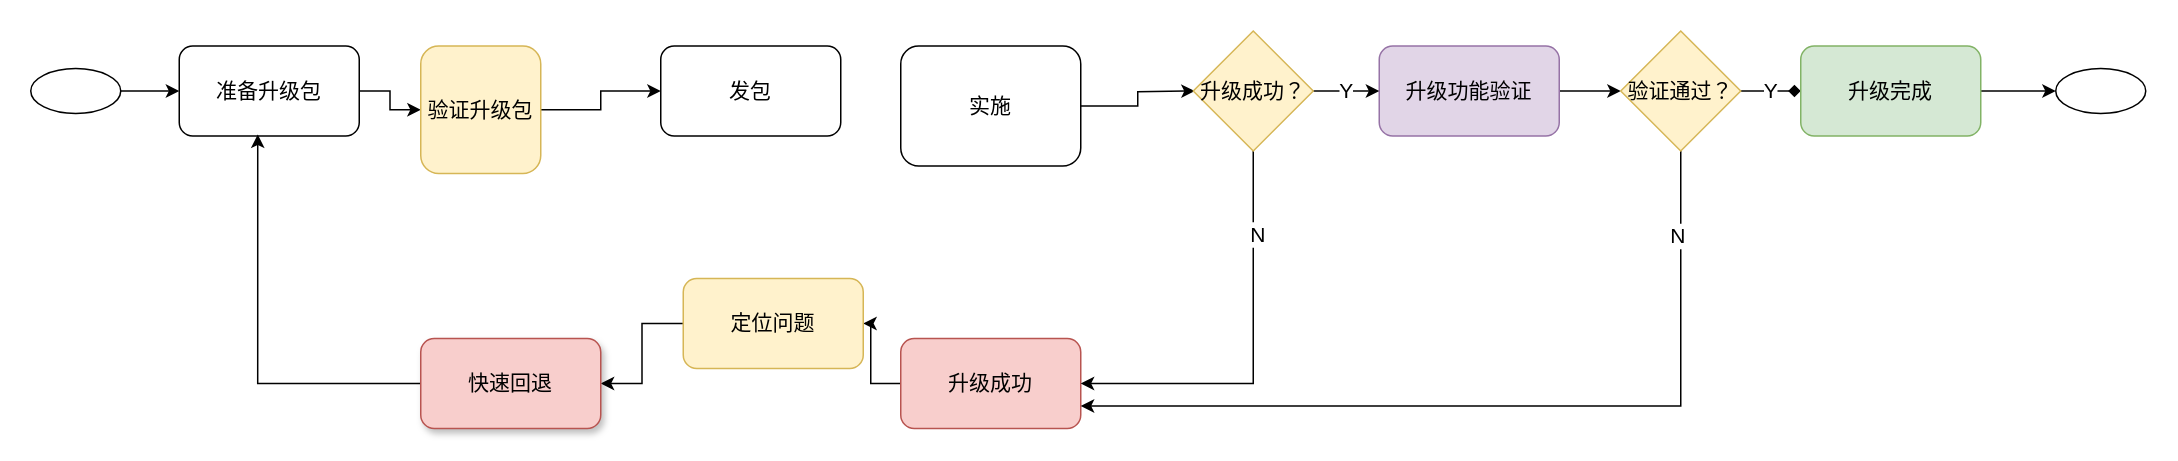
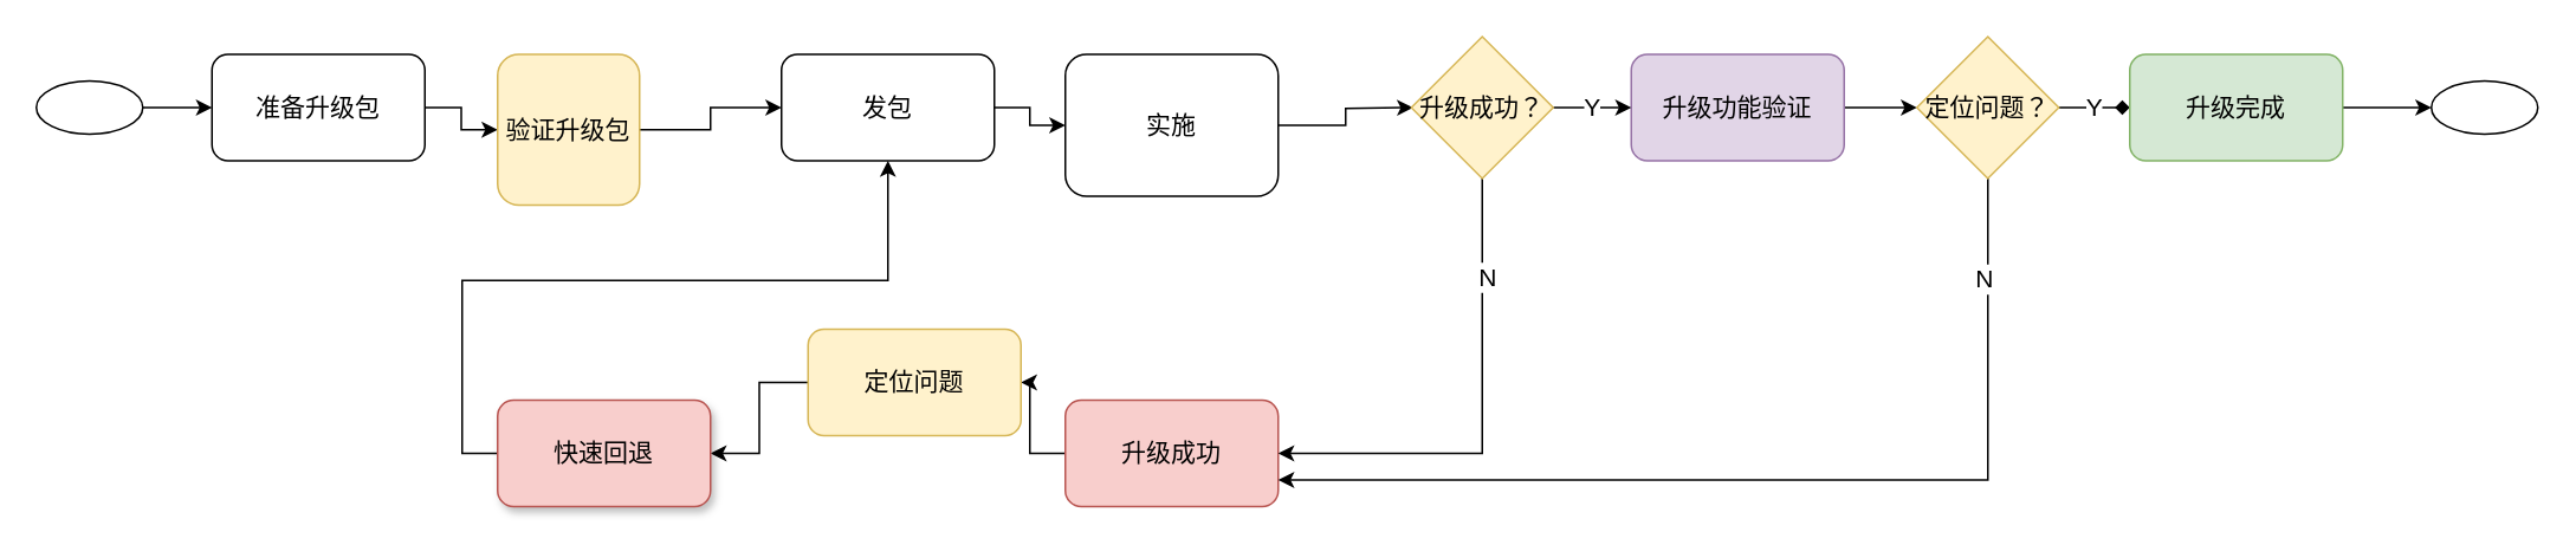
  <mxCell id="0" />
  <mxCell id="1" parent="0" />
  <mxCell id="2" value="" style="edgeStyle=orthogonalEdgeStyle;rounded=0;orthogonalLoop=1;jettySize=auto;html=1;fontSize=14;" parent="1" source="3" target="5" edge="1"><mxGeometry relative="1" as="geometry" /></mxCell>
  <mxCell id="3" value="" style="ellipse;whiteSpace=wrap;html=1;" parent="1" vertex="1"><mxGeometry x="20" y="45" width="60" height="30" as="geometry" /></mxCell>
  <mxCell id="4" value="" style="edgeStyle=orthogonalEdgeStyle;rounded=0;orthogonalLoop=1;jettySize=auto;html=1;fontSize=14;" parent="1" source="5" target="7" edge="1"><mxGeometry relative="1" as="geometry" /></mxCell>
  <mxCell id="5" value="准备升级包" style="rounded=1;whiteSpace=wrap;html=1;fontSize=14;" parent="1" vertex="1"><mxGeometry x="119" y="30" width="120" height="60" as="geometry" /></mxCell>
  <mxCell id="6" style="edgeStyle=orthogonalEdgeStyle;rounded=0;orthogonalLoop=1;jettySize=auto;html=1;exitX=1;exitY=0.5;exitDx=0;exitDy=0;entryX=0;entryY=0.5;entryDx=0;entryDy=0;fontSize=14;" parent="1" source="7" target="9" edge="1"><mxGeometry relative="1" as="geometry" /></mxCell>
  <mxCell id="7" value="验证升级包" style="rounded=1;whiteSpace=wrap;html=1;fontSize=14;fillColor=#fff2cc;strokeColor=#d6b656;" parent="1" vertex="1"><mxGeometry x="280" y="30" width="80" height="85" as="geometry" /></mxCell>
+ <mxCell id="8" style="edgeStyle=orthogonalEdgeStyle;rounded=0;orthogonalLoop=1;jettySize=auto;html=1;exitX=1;exitY=0.5;exitDx=0;exitDy=0;entryX=0;entryY=0.5;entryDx=0;entryDy=0;fontSize=14;" parent="1" source="9" target="10" edge="1"><mxGeometry relative="1" as="geometry" /></mxCell>
  <mxCell id="9" value="发包" style="rounded=1;whiteSpace=wrap;html=1;fontSize=14;" parent="1" vertex="1"><mxGeometry x="440" y="30" width="120" height="60" as="geometry" /></mxCell>
  <mxCell id="10" value="实施" style="rounded=1;whiteSpace=wrap;html=1;fontSize=14;" parent="1" vertex="1"><mxGeometry x="600" y="30" width="120" height="80" as="geometry" /></mxCell>
  <mxCell id="11" style="edgeStyle=orthogonalEdgeStyle;rounded=0;orthogonalLoop=1;jettySize=auto;html=1;exitX=0;exitY=0.5;exitDx=0;exitDy=0;entryX=1;entryY=0.5;entryDx=0;entryDy=0;fontSize=14;" parent="1" source="12" target="27" edge="1"><mxGeometry relative="1" as="geometry" /></mxCell>
  <mxCell id="12" value="升级成功" style="rounded=1;whiteSpace=wrap;html=1;fontSize=14;fillColor=#f8cecc;strokeColor=#b85450;" parent="1" vertex="1"><mxGeometry x="600" y="225" width="120" height="60" as="geometry" /></mxCell>
  <mxCell id="13" style="edgeStyle=orthogonalEdgeStyle;rounded=0;orthogonalLoop=1;jettySize=auto;html=1;exitX=1;exitY=0.5;exitDx=0;exitDy=0;fontSize=14;" parent="1" source="14" target="23" edge="1"><mxGeometry relative="1" as="geometry" /></mxCell>
  <mxCell id="14" value="升级功能验证" style="rounded=1;whiteSpace=wrap;html=1;fontSize=14;fillColor=#e1d5e7;strokeColor=#9673a6;" parent="1" vertex="1"><mxGeometry x="919" y="30" width="120" height="60" as="geometry" /></mxCell>
  <mxCell id="15" value="" style="edgeStyle=orthogonalEdgeStyle;rounded=0;orthogonalLoop=1;jettySize=auto;html=1;fontSize=14;" parent="1" source="10" edge="1"><mxGeometry relative="1" as="geometry"><mxPoint x="796" y="60" as="targetPoint" /></mxGeometry></mxCell>
  <mxCell id="16" style="edgeStyle=orthogonalEdgeStyle;rounded=0;orthogonalLoop=1;jettySize=auto;html=1;entryX=1;entryY=0.5;entryDx=0;entryDy=0;fontSize=14;" parent="1" source="19" target="12" edge="1"><mxGeometry relative="1" as="geometry"><Array as="points"><mxPoint x="835" y="255" /></Array></mxGeometry></mxCell>
  <mxCell id="17" value="N" style="edgeLabel;html=1;align=center;verticalAlign=middle;resizable=0;points=[];fontSize=14;" parent="16" vertex="1" connectable="0"><mxGeometry x="-0.592" y="2" relative="1" as="geometry"><mxPoint as="offset" /></mxGeometry></mxCell>
  <mxCell id="18" value="Y" style="edgeStyle=orthogonalEdgeStyle;rounded=0;orthogonalLoop=1;jettySize=auto;html=1;entryX=0;entryY=0.5;entryDx=0;entryDy=0;fontSize=14;" parent="1" source="19" target="14" edge="1"><mxGeometry relative="1" as="geometry" /></mxCell>
  <mxCell id="19" value="升级成功？" style="rhombus;whiteSpace=wrap;html=1;fontSize=14;fillColor=#fff2cc;strokeColor=#d6b656;" parent="1" vertex="1"><mxGeometry x="795" y="20" width="80" height="80" as="geometry" /></mxCell>
  <mxCell id="20" value="Y" style="edgeStyle=orthogonalEdgeStyle;rounded=0;orthogonalLoop=1;jettySize=auto;html=1;exitX=1;exitY=0.5;exitDx=0;exitDy=0;entryX=0;entryY=0.5;entryDx=0;entryDy=0;fontSize=14;endArrow=diamond;" parent="1" source="23" target="25" edge="1"><mxGeometry relative="1" as="geometry" /></mxCell>
  <mxCell id="21" style="edgeStyle=orthogonalEdgeStyle;rounded=0;orthogonalLoop=1;jettySize=auto;html=1;exitX=0.5;exitY=1;exitDx=0;exitDy=0;entryX=1;entryY=0.75;entryDx=0;entryDy=0;fontSize=14;" parent="1" source="23" target="12" edge="1"><mxGeometry relative="1" as="geometry" /></mxCell>
  <mxCell id="22" value="N" style="edgeLabel;html=1;align=center;verticalAlign=middle;resizable=0;points=[];fontSize=14;" parent="21" vertex="1" connectable="0"><mxGeometry x="-0.805" y="-3" relative="1" as="geometry"><mxPoint as="offset" /></mxGeometry></mxCell>
- <mxCell id="23" value="验证通过？" style="rhombus;whiteSpace=wrap;html=1;fontSize=14;fillColor=#fff2cc;strokeColor=#d6b656;" parent="1" vertex="1"><mxGeometry x="1080" y="20" width="80" height="80" as="geometry" /></mxCell>
+ <mxCell id="23" value="定位问题？" style="rhombus;whiteSpace=wrap;html=1;fontSize=14;fillColor=#fff2cc;strokeColor=#d6b656;" parent="1" vertex="1"><mxGeometry x="1080" y="20" width="80" height="80" as="geometry" /></mxCell>
  <mxCell id="24" style="edgeStyle=orthogonalEdgeStyle;rounded=0;orthogonalLoop=1;jettySize=auto;html=1;exitX=1;exitY=0.5;exitDx=0;exitDy=0;entryX=0;entryY=0.5;entryDx=0;entryDy=0;fontSize=14;" parent="1" source="25" target="30" edge="1"><mxGeometry relative="1" as="geometry" /></mxCell>
  <mxCell id="25" value="升级完成" style="rounded=1;whiteSpace=wrap;html=1;fontSize=14;fillColor=#d5e8d4;strokeColor=#82b366;" parent="1" vertex="1"><mxGeometry x="1200" y="30" width="120" height="60" as="geometry" /></mxCell>
  <mxCell id="26" style="edgeStyle=orthogonalEdgeStyle;rounded=0;orthogonalLoop=1;jettySize=auto;html=1;exitX=0;exitY=0.5;exitDx=0;exitDy=0;entryX=1;entryY=0.5;entryDx=0;entryDy=0;fontSize=14;" parent="1" source="27" target="29" edge="1"><mxGeometry relative="1" as="geometry" /></mxCell>
  <mxCell id="27" value="定位问题" style="rounded=1;whiteSpace=wrap;html=1;fontSize=14;fillColor=#fff2cc;strokeColor=#d6b656;" parent="1" vertex="1"><mxGeometry x="455" y="185" width="120" height="60" as="geometry" /></mxCell>
- <mxCell id="28" style="edgeStyle=orthogonalEdgeStyle;rounded=0;orthogonalLoop=1;jettySize=auto;html=1;exitX=0;exitY=0.5;exitDx=0;exitDy=0;entryX=0.436;entryY=0.983;entryDx=0;entryDy=0;entryPerimeter=0;fontSize=14;" parent="1" source="29" target="5" edge="1"><mxGeometry relative="1" as="geometry" /></mxCell>
+ <mxCell id="28" style="edgeStyle=orthogonalEdgeStyle;rounded=0;orthogonalLoop=1;jettySize=auto;html=1;exitX=0;exitY=0.5;exitDx=0;exitDy=0;fontSize=14;" parent="1" source="29" target="9" edge="1"><mxGeometry relative="1" as="geometry" /></mxCell>
  <mxCell id="29" value="快速回退" style="rounded=1;whiteSpace=wrap;html=1;fontSize=14;shadow=1;sketch=0;glass=0;fillColor=#f8cecc;strokeColor=#b85450;" parent="1" vertex="1"><mxGeometry x="280" y="225" width="120" height="60" as="geometry" /></mxCell>
  <mxCell id="30" value="" style="ellipse;whiteSpace=wrap;html=1;" parent="1" vertex="1"><mxGeometry x="1370" y="45" width="60" height="30" as="geometry" /></mxCell>
